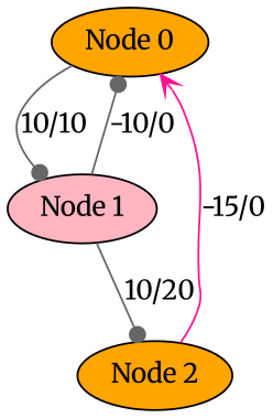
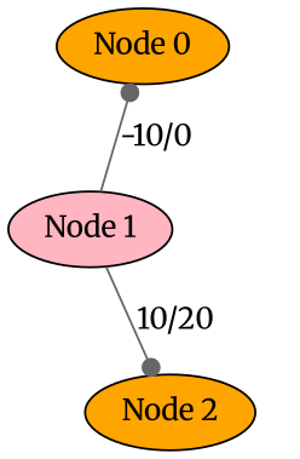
  digraph {
    fontname=Merriweather
    node [fillcolor=orange fontname=Merriweather style=filled]
    edge [arrowhead=dot color=gray40 fontname=Merriweather]
    n1 [label="Node 0"]
    n2 [fillcolor=lightpink label="Node 1"]
    n3 [label="Node 2"]
-   n1 -> n2 [label="10/10"]
    n2 -> n1 [label="-10/0"]
    n2 -> n3 [label="10/20"]
-   n3 -> n1 [arrowhead=vee color=deeppink label="-15/0"]
  }
